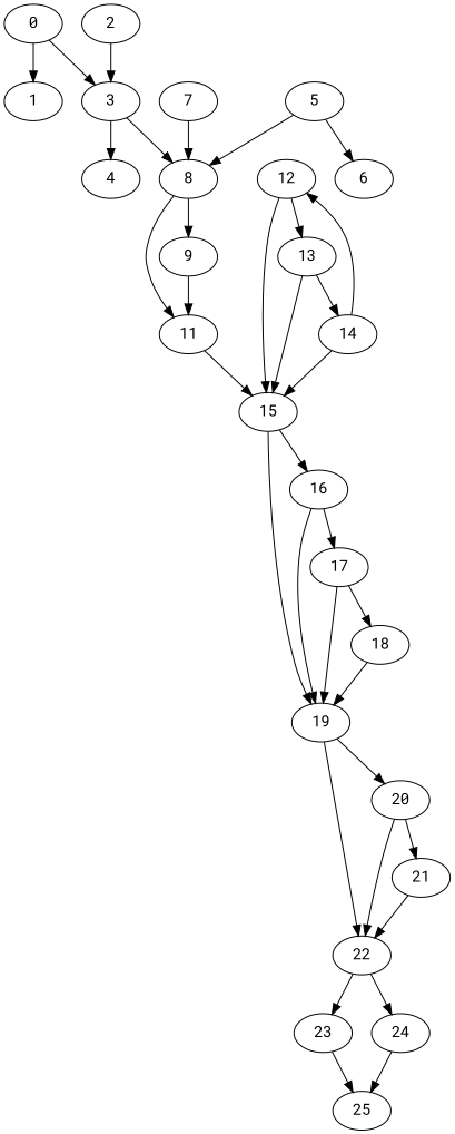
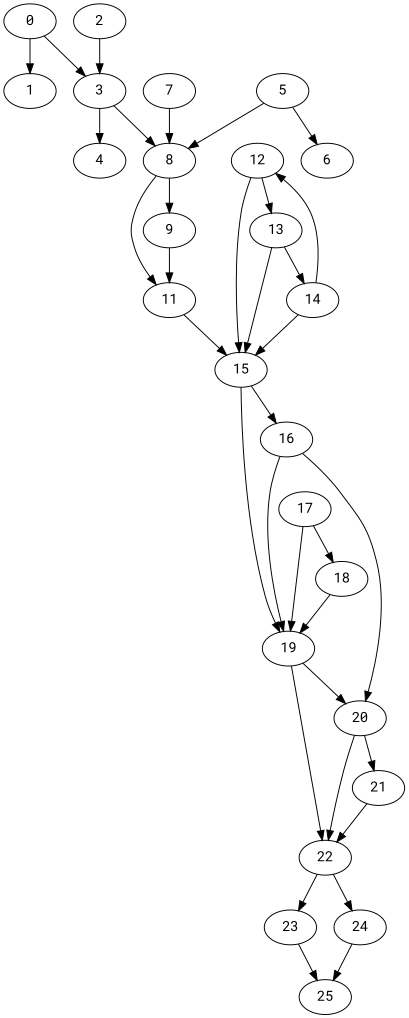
  digraph {
    fontname="Roboto Mono"
    node [fontname="Roboto Mono"]
    edge [fontname="Roboto Mono"]
    0
    1
    3
    4
    8
    2
    9
    11
    5
    6
    7
    15
    12
    13
    16
    19
    14
    17
    20
    22
    18
    21
    23
    24
    25
    0 -> 1
    0 -> 3
    3 -> 4
    3 -> 8
    8 -> 9
    8 -> 11
    2 -> 3
    9 -> 11
    11 -> 15
    5 -> 8
    5 -> 6
    7 -> 8
    15 -> 16
    15 -> 19
    12 -> 15
    12 -> 13
    13 -> 15
    13 -> 14
    16 -> 19
-   16 -> 17
+   16 -> 20
    19 -> 20
    19 -> 22
    14 -> 15
    14 -> 12
    17 -> 19
    17 -> 18
    20 -> 22
    20 -> 21
    22 -> 23
    22 -> 24
    18 -> 19
    21 -> 22
    23 -> 25
    24 -> 25
  }
